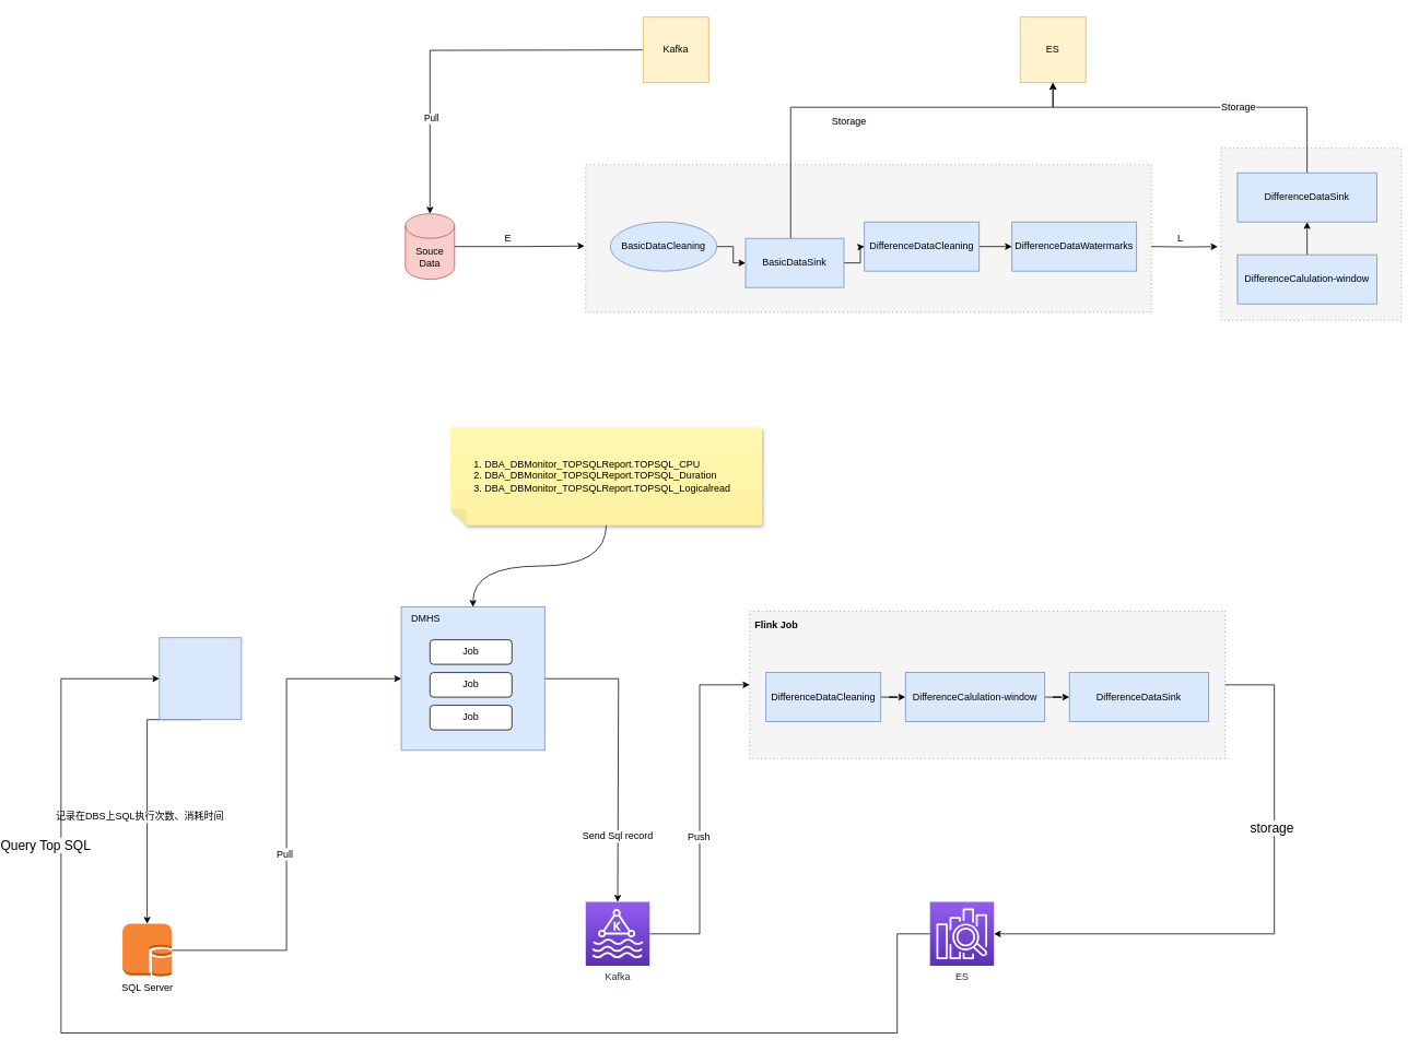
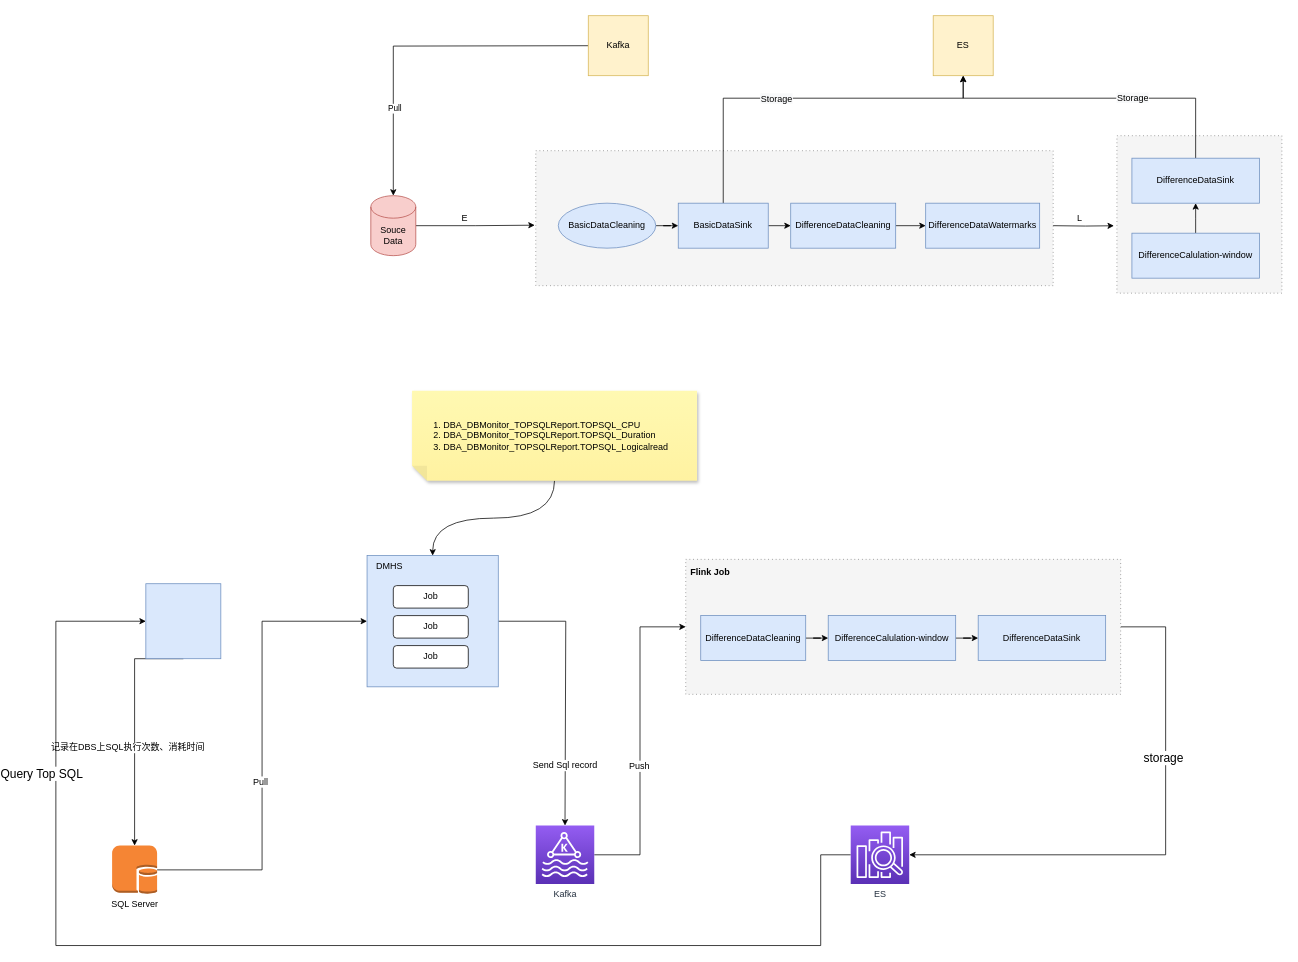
  <mxCell id="0" />
  <mxCell id="1" parent="0" />
  <mxCell id="2" value="" style="rounded=0;whiteSpace=wrap;html=1;dashed=1;fillColor=#f5f5f5;fontColor=#333333;strokeColor=#666666;dashPattern=1 4;" vertex="1" parent="1"><mxGeometry x="1435" y="180" width="220" height="210" as="geometry" /></mxCell>
  <mxCell id="3" value="" style="rounded=0;whiteSpace=wrap;html=1;dashed=1;fillColor=#f5f5f5;fontColor=#333333;strokeColor=#666666;dashPattern=1 4;" vertex="1" parent="1"><mxGeometry x="660" y="200" width="690" height="180" as="geometry" /></mxCell>
  <mxCell id="4" style="edgeStyle=orthogonalEdgeStyle;rounded=0;orthogonalLoop=1;jettySize=auto;html=1;entryX=0.5;entryY=1;entryDx=0;entryDy=0;" edge="1" parent="1" source="7" target="12"><mxGeometry relative="1" as="geometry"><Array as="points"><mxPoint x="910" y="130" /><mxPoint x="1230" y="130" /></Array></mxGeometry></mxCell>
  <mxCell id="5" value="&lt;span style=&quot;font-size: 12px; background-color: rgb(248, 249, 250);&quot;&gt;Storage&lt;/span&gt;" style="edgeLabel;html=1;align=center;verticalAlign=middle;resizable=0;points=[];" vertex="1" connectable="0" parent="4"><mxGeometry x="-0.643" y="-1" relative="1" as="geometry"><mxPoint x="69" y="-53" as="offset" /></mxGeometry></mxCell>
  <mxCell id="6" style="edgeStyle=orthogonalEdgeStyle;rounded=0;orthogonalLoop=1;jettySize=auto;html=1;entryX=0;entryY=0.5;entryDx=0;entryDy=0;" edge="1" parent="1" source="7"><mxGeometry relative="1" as="geometry"><mxPoint x="1000" y="300" as="targetPoint" /></mxGeometry></mxCell>
- <mxCell id="7" value="BasicDataSink" style="rounded=0;whiteSpace=wrap;html=1;fillColor=#dae8fc;strokeColor=#6c8ebf;" vertex="1" parent="1"><mxGeometry x="855" y="290" width="120" height="60" as="geometry" /></mxCell>
+ <mxCell id="7" value="BasicDataSink" style="rounded=0;whiteSpace=wrap;html=1;fillColor=#dae8fc;strokeColor=#6c8ebf;" vertex="1" parent="1"><mxGeometry x="850" y="270" width="120" height="60" as="geometry" /></mxCell>
  <mxCell id="8" style="edgeStyle=orthogonalEdgeStyle;rounded=0;orthogonalLoop=1;jettySize=auto;html=1;entryX=0;entryY=0.5;entryDx=0;entryDy=0;" edge="1" parent="1" source="9" target="7"><mxGeometry relative="1" as="geometry"><mxPoint x="780" y="290" as="targetPoint" /></mxGeometry></mxCell>
  <mxCell id="9" value="BasicDataCleaning" style="ellipse;whiteSpace=wrap;html=1;fillColor=#dae8fc;strokeColor=#6c8ebf;" vertex="1" parent="1"><mxGeometry x="690" y="270" width="130" height="60" as="geometry" /></mxCell>
  <mxCell id="10" style="edgeStyle=orthogonalEdgeStyle;rounded=0;orthogonalLoop=1;jettySize=auto;html=1;entryX=0.5;entryY=0;entryDx=0;entryDy=0;entryPerimeter=0;strokeColor=#000000;" edge="1" parent="1" target="24"><mxGeometry relative="1" as="geometry"><mxPoint x="730" y="60" as="sourcePoint" /></mxGeometry></mxCell>
  <mxCell id="11" value="Pull" style="edgeLabel;html=1;align=center;verticalAlign=middle;resizable=0;points=[];" vertex="1" connectable="0" parent="10"><mxGeometry x="0.491" y="1" relative="1" as="geometry"><mxPoint as="offset" /></mxGeometry></mxCell>
  <mxCell id="12" value="ES" style="whiteSpace=wrap;html=1;aspect=fixed;fillColor=#fff2cc;strokeColor=#d6b656;" vertex="1" parent="1"><mxGeometry x="1190" y="20" width="80" height="80" as="geometry" /></mxCell>
  <mxCell id="13" style="edgeStyle=orthogonalEdgeStyle;rounded=0;orthogonalLoop=1;jettySize=auto;html=1;entryX=0;entryY=0.5;entryDx=0;entryDy=0;" edge="1" parent="1" source="14" target="16"><mxGeometry relative="1" as="geometry" /></mxCell>
  <mxCell id="14" value="DifferenceDataCleaning" style="rounded=0;whiteSpace=wrap;html=1;fillColor=#dae8fc;strokeColor=#6c8ebf;" vertex="1" parent="1"><mxGeometry x="1000" y="270" width="140" height="60" as="geometry" /></mxCell>
  <mxCell id="15" style="edgeStyle=orthogonalEdgeStyle;rounded=0;orthogonalLoop=1;jettySize=auto;html=1;entryX=-0.018;entryY=0.572;entryDx=0;entryDy=0;entryPerimeter=0;strokeColor=#000000;" edge="1" parent="1" target="2"><mxGeometry relative="1" as="geometry"><mxPoint x="1350" y="300" as="sourcePoint" /></mxGeometry></mxCell>
  <mxCell id="16" value="DifferenceDataWatermarks" style="rounded=0;whiteSpace=wrap;html=1;fillColor=#dae8fc;strokeColor=#6c8ebf;" vertex="1" parent="1"><mxGeometry x="1180" y="270" width="152" height="60" as="geometry" /></mxCell>
  <mxCell id="17" style="edgeStyle=orthogonalEdgeStyle;rounded=0;orthogonalLoop=1;jettySize=auto;html=1;fillColor=#dae8fc;strokeColor=#000000;" edge="1" parent="1" source="18"><mxGeometry relative="1" as="geometry"><mxPoint x="1540" y="270" as="targetPoint" /></mxGeometry></mxCell>
  <mxCell id="18" value="DifferenceCalulation-window" style="rounded=0;whiteSpace=wrap;html=1;fillColor=#dae8fc;strokeColor=#6c8ebf;" vertex="1" parent="1"><mxGeometry x="1455" y="310" width="170" height="60" as="geometry" /></mxCell>
  <mxCell id="19" style="edgeStyle=orthogonalEdgeStyle;rounded=0;orthogonalLoop=1;jettySize=auto;html=1;entryX=0.5;entryY=1;entryDx=0;entryDy=0;strokeColor=#000000;exitX=0.5;exitY=0;exitDx=0;exitDy=0;" edge="1" parent="1" source="21" target="12"><mxGeometry relative="1" as="geometry"><Array as="points"><mxPoint x="1540" y="130" /><mxPoint x="1230" y="130" /></Array></mxGeometry></mxCell>
  <mxCell id="20" value="&lt;span style=&quot;font-size: 12px; background-color: rgb(248, 249, 250);&quot;&gt;Storage&lt;/span&gt;" style="edgeLabel;html=1;align=center;verticalAlign=middle;resizable=0;points=[];" vertex="1" connectable="0" parent="19"><mxGeometry x="-0.561" y="-1" relative="1" as="geometry"><mxPoint x="-73" as="offset" /></mxGeometry></mxCell>
  <mxCell id="21" value="DifferenceDataSink" style="rounded=0;whiteSpace=wrap;html=1;fillColor=#dae8fc;strokeColor=#6c8ebf;" vertex="1" parent="1"><mxGeometry x="1455" y="210" width="170" height="60" as="geometry" /></mxCell>
  <mxCell id="22" value="L" style="text;html=1;align=center;verticalAlign=middle;resizable=0;points=[];autosize=1;strokeColor=none;fillColor=none;" vertex="1" parent="1"><mxGeometry x="1370" y="275" width="30" height="30" as="geometry" /></mxCell>
  <mxCell id="23" style="edgeStyle=orthogonalEdgeStyle;rounded=0;orthogonalLoop=1;jettySize=auto;html=1;entryX=-0.002;entryY=0.552;entryDx=0;entryDy=0;entryPerimeter=0;strokeColor=#000000;" edge="1" parent="1" source="24" target="3"><mxGeometry relative="1" as="geometry" /></mxCell>
  <mxCell id="24" value="Souce&lt;br&gt;Data" style="shape=cylinder3;whiteSpace=wrap;html=1;boundedLbl=1;backgroundOutline=1;size=15;fillColor=#f8cecc;strokeColor=#b85450;" vertex="1" parent="1"><mxGeometry x="440" y="260" width="60" height="80" as="geometry" /></mxCell>
  <mxCell id="25" value="E" style="text;html=1;align=center;verticalAlign=middle;resizable=0;points=[];autosize=1;strokeColor=none;fillColor=none;" vertex="1" parent="1"><mxGeometry x="550" y="275" width="30" height="30" as="geometry" /></mxCell>
  <mxCell id="26" value="Kafka" style="whiteSpace=wrap;html=1;aspect=fixed;fillColor=#fff2cc;strokeColor=#d6b656;" vertex="1" parent="1"><mxGeometry x="730" y="20" width="80" height="80" as="geometry" /></mxCell>
  <mxCell id="27" style="edgeStyle=orthogonalEdgeStyle;rounded=0;orthogonalLoop=1;jettySize=auto;html=1;strokeColor=#000000;entryX=0.5;entryY=0;entryDx=0;entryDy=0;entryPerimeter=0;exitX=0.5;exitY=1;exitDx=0;exitDy=0;" edge="1" parent="1" source="29" target="32"><mxGeometry relative="1" as="geometry"><mxPoint x="310" y="660" as="targetPoint" /><Array as="points"><mxPoint x="190" y="878" /></Array></mxGeometry></mxCell>
  <mxCell id="28" value="&lt;font style=&quot;font-size: 12px;&quot;&gt;记录在DBS上SQL执行次数、消耗时间&lt;/font&gt;" style="edgeLabel;html=1;align=center;verticalAlign=middle;resizable=0;points=[];" vertex="1" connectable="0" parent="27"><mxGeometry x="-0.223" y="-1" relative="1" as="geometry"><mxPoint x="-9" y="61" as="offset" /></mxGeometry></mxCell>
  <mxCell id="29" value="" style="whiteSpace=wrap;html=1;aspect=fixed;fillColor=#dae8fc;strokeColor=#6c8ebf;" vertex="1" parent="1"><mxGeometry x="140" y="777.5" width="100" height="100" as="geometry" /></mxCell>
  <mxCell id="30" style="edgeStyle=orthogonalEdgeStyle;rounded=0;orthogonalLoop=1;jettySize=auto;html=1;entryX=0;entryY=0.5;entryDx=0;entryDy=0;strokeColor=#000000;fontSize=12;" edge="1" parent="1" source="32" target="35"><mxGeometry relative="1" as="geometry" /></mxCell>
  <mxCell id="31" value="Pull" style="edgeLabel;html=1;align=center;verticalAlign=middle;resizable=0;points=[];fontSize=12;" vertex="1" connectable="0" parent="30"><mxGeometry x="-0.037" y="3" relative="1" as="geometry"><mxPoint y="36" as="offset" /></mxGeometry></mxCell>
  <mxCell id="32" value="SQL Server" style="outlineConnect=0;dashed=0;verticalLabelPosition=bottom;verticalAlign=top;align=center;html=1;shape=mxgraph.aws3.db_on_instance;fillColor=#F58534;gradientColor=none;" vertex="1" parent="1"><mxGeometry x="95" y="1126.75" width="60" height="64.5" as="geometry" /></mxCell>
  <mxCell id="33" style="edgeStyle=orthogonalEdgeStyle;rounded=0;orthogonalLoop=1;jettySize=auto;html=1;entryX=0.5;entryY=0;entryDx=0;entryDy=0;entryPerimeter=0;strokeColor=#000000;fontSize=12;" edge="1" parent="1" source="35" target="44"><mxGeometry relative="1" as="geometry"><Array as="points"><mxPoint x="700" y="828" /></Array></mxGeometry></mxCell>
  <mxCell id="34" value="Send Sql record" style="edgeLabel;html=1;align=center;verticalAlign=middle;resizable=0;points=[];fontSize=12;" vertex="1" connectable="0" parent="33"><mxGeometry x="0.294" y="4" relative="1" as="geometry"><mxPoint x="-5" y="47" as="offset" /></mxGeometry></mxCell>
  <mxCell id="35" value="" style="whiteSpace=wrap;html=1;aspect=fixed;fillColor=#dae8fc;strokeColor=#6c8ebf;" vertex="1" parent="1"><mxGeometry x="435" y="740" width="175" height="175" as="geometry" /></mxCell>
  <mxCell id="36" value="Job" style="rounded=1;whiteSpace=wrap;html=1;fontSize=12;" vertex="1" parent="1"><mxGeometry x="470" y="780" width="100" height="30" as="geometry" /></mxCell>
  <mxCell id="37" value="DMHS" style="text;html=1;strokeColor=none;fillColor=none;align=center;verticalAlign=middle;whiteSpace=wrap;rounded=0;fontSize=12;" vertex="1" parent="1"><mxGeometry x="435" y="740" width="60" height="30" as="geometry" /></mxCell>
  <mxCell id="38" value="Job" style="rounded=1;whiteSpace=wrap;html=1;fontSize=12;" vertex="1" parent="1"><mxGeometry x="470" y="820" width="100" height="30" as="geometry" /></mxCell>
  <mxCell id="39" value="Job" style="rounded=1;whiteSpace=wrap;html=1;fontSize=12;" vertex="1" parent="1"><mxGeometry x="470" y="860" width="100" height="30" as="geometry" /></mxCell>
  <mxCell id="40" style="edgeStyle=orthogonalEdgeStyle;orthogonalLoop=1;jettySize=auto;html=1;strokeColor=#000000;fontSize=12;curved=1;" edge="1" parent="1" source="41" target="35"><mxGeometry relative="1" as="geometry" /></mxCell>
  <mxCell id="41" value="&lt;div style=&quot;&quot;&gt;&lt;ol&gt;&lt;li&gt;&lt;span style=&quot;background-color: initial;&quot;&gt;DBA_DBMonitor_TOPSQLReport.TOPSQL_CPU&lt;/span&gt;&lt;/li&gt;&lt;li&gt;DBA_DBMonitor_TOPSQLReport.TOPSQL_Duration&lt;/li&gt;&lt;li&gt;DBA_DBMonitor_TOPSQLReport.TOPSQL_Logicalread&lt;/li&gt;&lt;/ol&gt;&lt;/div&gt;" style="shape=note;whiteSpace=wrap;html=1;backgroundOutline=1;fontColor=#000000;darkOpacity=0.05;fillColor=#FFF9B2;strokeColor=none;fillStyle=solid;direction=west;gradientDirection=north;gradientColor=#FFF2A1;shadow=1;size=20;pointerEvents=1;fontSize=12;align=left;" vertex="1" parent="1"><mxGeometry x="495" y="520" width="380" height="120" as="geometry" /></mxCell>
  <mxCell id="42" style="edgeStyle=orthogonalEdgeStyle;rounded=0;orthogonalLoop=1;jettySize=auto;html=1;strokeColor=#000000;fontSize=12;entryX=0;entryY=0.5;entryDx=0;entryDy=0;" edge="1" parent="1" source="44" target="48"><mxGeometry relative="1" as="geometry"><mxPoint x="920" y="880" as="targetPoint" /></mxGeometry></mxCell>
  <mxCell id="43" value="Push" style="edgeLabel;html=1;align=center;verticalAlign=middle;resizable=0;points=[];fontSize=12;" vertex="1" connectable="0" parent="42"><mxGeometry x="0.039" y="2" relative="1" as="geometry"><mxPoint y="41" as="offset" /></mxGeometry></mxCell>
  <mxCell id="44" value="Kafka" style="sketch=0;points=[[0,0,0],[0.25,0,0],[0.5,0,0],[0.75,0,0],[1,0,0],[0,1,0],[0.25,1,0],[0.5,1,0],[0.75,1,0],[1,1,0],[0,0.25,0],[0,0.5,0],[0,0.75,0],[1,0.25,0],[1,0.5,0],[1,0.75,0]];outlineConnect=0;fontColor=#232F3E;gradientColor=#945DF2;gradientDirection=north;fillColor=#5A30B5;strokeColor=#ffffff;dashed=0;verticalLabelPosition=bottom;verticalAlign=top;align=center;html=1;fontSize=12;fontStyle=0;aspect=fixed;shape=mxgraph.aws4.resourceIcon;resIcon=mxgraph.aws4.managed_streaming_for_kafka;" vertex="1" parent="1"><mxGeometry x="660" y="1100" width="78" height="78" as="geometry" /></mxCell>
  <mxCell id="45" value="Flink" style="text;html=1;strokeColor=none;fillColor=none;align=center;verticalAlign=middle;whiteSpace=wrap;rounded=0;fontSize=12;" vertex="1" parent="1"><mxGeometry x="923" y="740" width="60" height="30" as="geometry" /></mxCell>
  <mxCell id="46" style="edgeStyle=orthogonalEdgeStyle;rounded=0;orthogonalLoop=1;jettySize=auto;html=1;entryX=1;entryY=0.5;entryDx=0;entryDy=0;entryPerimeter=0;strokeColor=#000000;fontSize=16;exitX=1;exitY=0.5;exitDx=0;exitDy=0;" edge="1" parent="1" source="48" target="57"><mxGeometry relative="1" as="geometry"><Array as="points"><mxPoint x="1500" y="835" /><mxPoint x="1500" y="1139" /></Array></mxGeometry></mxCell>
  <mxCell id="47" value="storage" style="edgeLabel;html=1;align=center;verticalAlign=middle;resizable=0;points=[];fontSize=16;" vertex="1" connectable="0" parent="46"><mxGeometry x="-0.481" y="-4" relative="1" as="geometry"><mxPoint y="51" as="offset" /></mxGeometry></mxCell>
  <mxCell id="48" value="" style="rounded=0;whiteSpace=wrap;html=1;dashed=1;fillColor=#f5f5f5;fontColor=#333333;strokeColor=#666666;dashPattern=1 4;" vertex="1" parent="1"><mxGeometry x="860" y="745" width="580" height="180" as="geometry" /></mxCell>
  <mxCell id="49" style="edgeStyle=orthogonalEdgeStyle;rounded=0;orthogonalLoop=1;jettySize=auto;html=1;entryX=0;entryY=0.5;entryDx=0;entryDy=0;" edge="1" parent="1" source="50" target="53"><mxGeometry relative="1" as="geometry"><mxPoint x="1060" y="850" as="targetPoint" /></mxGeometry></mxCell>
  <mxCell id="50" value="DifferenceDataCleaning" style="rounded=0;whiteSpace=wrap;html=1;fillColor=#dae8fc;strokeColor=#6c8ebf;" vertex="1" parent="1"><mxGeometry x="880" y="820" width="140" height="60" as="geometry" /></mxCell>
  <mxCell id="51" value="&lt;b&gt;Flink Job&lt;/b&gt;" style="text;html=1;strokeColor=none;fillColor=none;align=center;verticalAlign=middle;whiteSpace=wrap;rounded=0;fontSize=12;" vertex="1" parent="1"><mxGeometry x="863" y="747.5" width="60" height="30" as="geometry" /></mxCell>
  <mxCell id="52" style="edgeStyle=orthogonalEdgeStyle;rounded=0;orthogonalLoop=1;jettySize=auto;html=1;entryX=0;entryY=0.5;entryDx=0;entryDy=0;strokeColor=#000000;fontSize=16;" edge="1" parent="1" source="53" target="54"><mxGeometry relative="1" as="geometry" /></mxCell>
  <mxCell id="53" value="DifferenceCalulation-window" style="rounded=0;whiteSpace=wrap;html=1;fillColor=#dae8fc;strokeColor=#6c8ebf;" vertex="1" parent="1"><mxGeometry x="1050" y="820" width="170" height="60" as="geometry" /></mxCell>
  <mxCell id="54" value="DifferenceDataSink" style="rounded=0;whiteSpace=wrap;html=1;fillColor=#dae8fc;strokeColor=#6c8ebf;" vertex="1" parent="1"><mxGeometry x="1250" y="820" width="170" height="60" as="geometry" /></mxCell>
  <mxCell id="55" style="edgeStyle=orthogonalEdgeStyle;rounded=0;orthogonalLoop=1;jettySize=auto;html=1;entryX=0;entryY=0.5;entryDx=0;entryDy=0;strokeColor=#000000;fontSize=16;exitX=0;exitY=0.5;exitDx=0;exitDy=0;exitPerimeter=0;" edge="1" parent="1" source="57" target="29"><mxGeometry relative="1" as="geometry"><Array as="points"><mxPoint x="1040" y="1139" /><mxPoint x="1040" y="1260" /><mxPoint x="20" y="1260" /><mxPoint x="20" y="828" /></Array></mxGeometry></mxCell>
  <mxCell id="56" value="Query Top SQL" style="edgeLabel;html=1;align=center;verticalAlign=middle;resizable=0;points=[];fontSize=16;" vertex="1" connectable="0" parent="55"><mxGeometry x="0.754" y="1" relative="1" as="geometry"><mxPoint x="-19" y="109" as="offset" /></mxGeometry></mxCell>
  <mxCell id="57" value="ES" style="sketch=0;points=[[0,0,0],[0.25,0,0],[0.5,0,0],[0.75,0,0],[1,0,0],[0,1,0],[0.25,1,0],[0.5,1,0],[0.75,1,0],[1,1,0],[0,0.25,0],[0,0.5,0],[0,0.75,0],[1,0.25,0],[1,0.5,0],[1,0.75,0]];outlineConnect=0;fontColor=#232F3E;gradientColor=#945DF2;gradientDirection=north;fillColor=#5A30B5;strokeColor=#ffffff;dashed=0;verticalLabelPosition=bottom;verticalAlign=top;align=center;html=1;fontSize=12;fontStyle=0;aspect=fixed;shape=mxgraph.aws4.resourceIcon;resIcon=mxgraph.aws4.elasticsearch_service;" vertex="1" parent="1"><mxGeometry x="1080" y="1100" width="78" height="78" as="geometry" /></mxCell>
